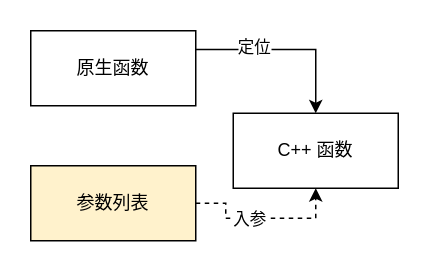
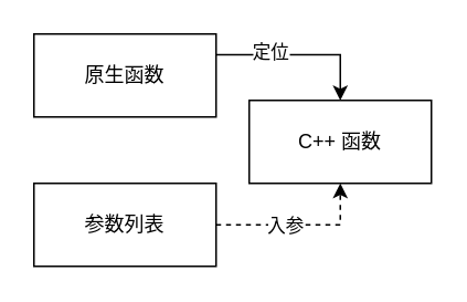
  <mxCell id="0" />
  <mxCell id="1" parent="0" />
  <mxCell id="2" style="edgeStyle=orthogonalEdgeStyle;rounded=0;orthogonalLoop=1;jettySize=auto;html=1;exitX=1;exitY=0.25;exitDx=0;exitDy=0;entryX=0.5;entryY=0;entryDx=0;entryDy=0;" edge="1" parent="1" source="4" target="8"><mxGeometry relative="1" as="geometry" /></mxCell>
  <mxCell id="3" value="定位" style="edgeLabel;html=1;align=center;verticalAlign=middle;resizable=0;points=[];" vertex="1" connectable="0" parent="2"><mxGeometry x="-0.38" y="3" relative="1" as="geometry"><mxPoint y="1" as="offset" /></mxGeometry></mxCell>
  <mxCell id="4" value="原生函数" style="html=1;whiteSpace=wrap;" vertex="1" parent="1"><mxGeometry x="20" y="20" width="110" height="50" as="geometry" /></mxCell>
  <mxCell id="5" style="edgeStyle=orthogonalEdgeStyle;rounded=0;orthogonalLoop=1;jettySize=auto;html=1;exitX=1;exitY=0.5;exitDx=0;exitDy=0;entryX=0.5;entryY=1;entryDx=0;entryDy=0;dashed=1;" edge="1" parent="1" source="7" target="8"><mxGeometry relative="1" as="geometry" /></mxCell>
  <mxCell id="6" value="入参" style="edgeLabel;html=1;align=center;verticalAlign=middle;resizable=0;points=[];" vertex="1" connectable="0" parent="5"><mxGeometry x="-0.184" relative="1" as="geometry"><mxPoint as="offset" /></mxGeometry></mxCell>
- <mxCell id="7" value="参数列表" style="html=1;whiteSpace=wrap;fillColor=#fff2cc;" vertex="1" parent="1"><mxGeometry x="20" y="110" width="110" height="50" as="geometry" /></mxCell>
- <mxCell id="8" value="C++&amp;nbsp;函数" style="html=1;whiteSpace=wrap;" vertex="1" parent="1"><mxGeometry x="155" y="75" width="110" height="50" as="geometry" /></mxCell>
+ <mxCell id="7" value="参数列表" style="html=1;whiteSpace=wrap;" vertex="1" parent="1"><mxGeometry x="20" y="110" width="110" height="50" as="geometry" /></mxCell>
+ <mxCell id="8" value="C++&amp;nbsp;函数" style="html=1;whiteSpace=wrap;" vertex="1" parent="1"><mxGeometry x="150" y="60" width="110" height="50" as="geometry" /></mxCell>
